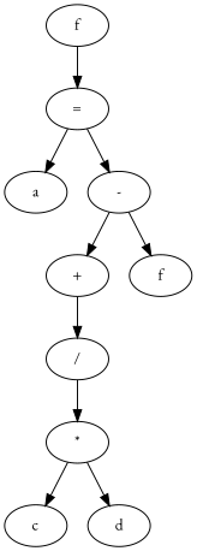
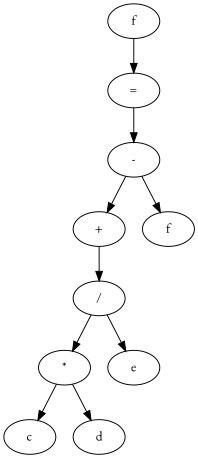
  digraph {
    fontname="EB Garamond"
    node [fontname="EB Garamond"]
    edge [fontname="EB Garamond"]
    n1 [label=f]
    n2 [label="="]
-   n3 [label=a]
    n4 [label="-"]
    n5 [label="+"]
    n6 [label=f]
    n7 [label="/"]
    n8 [label="*"]
+   n9 [label=e]
    n10 [label=c]
    n11 [label=d]
    n1 -> n2
-   n2 -> n3
    n2 -> n4
    n4 -> n5
    n4 -> n6
    n5 -> n7
    n7 -> n8
+   n7 -> n9
    n8 -> n10
    n8 -> n11
  }
